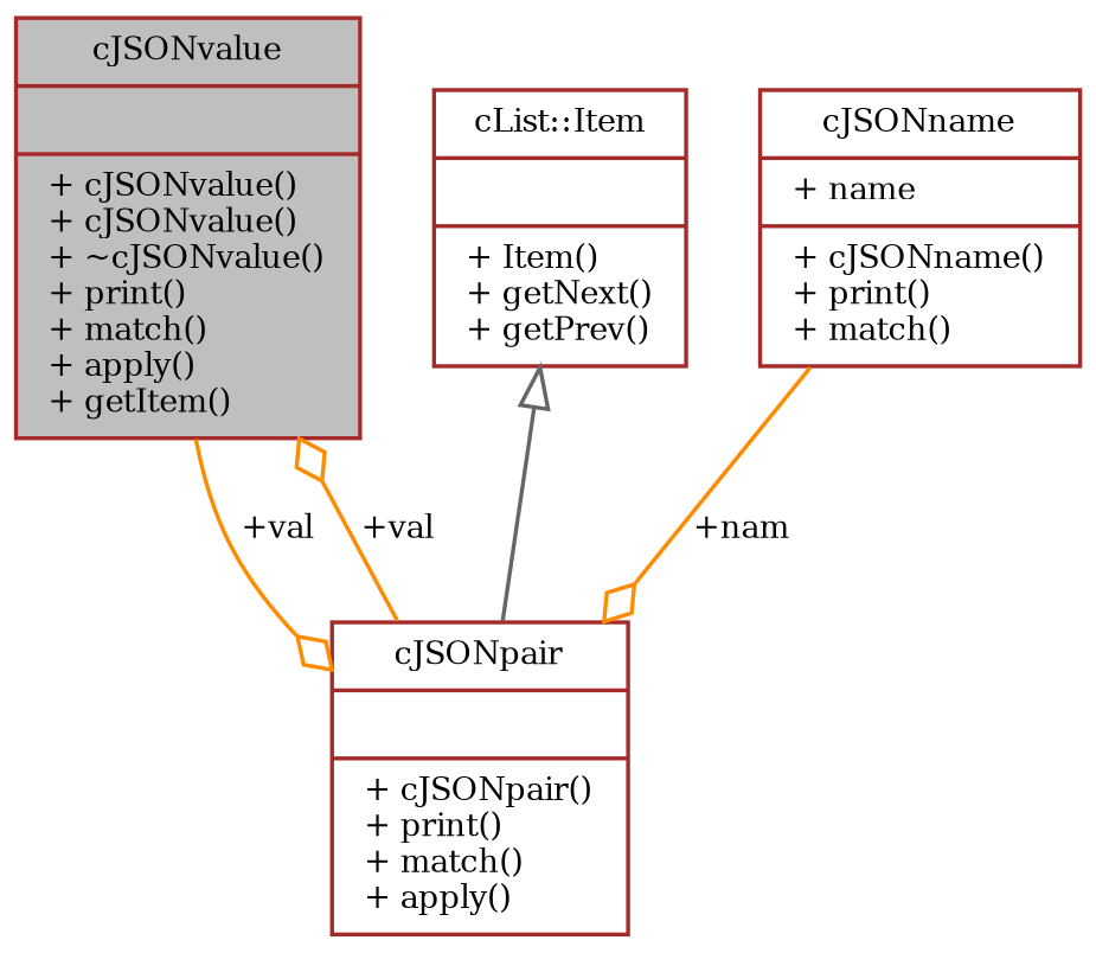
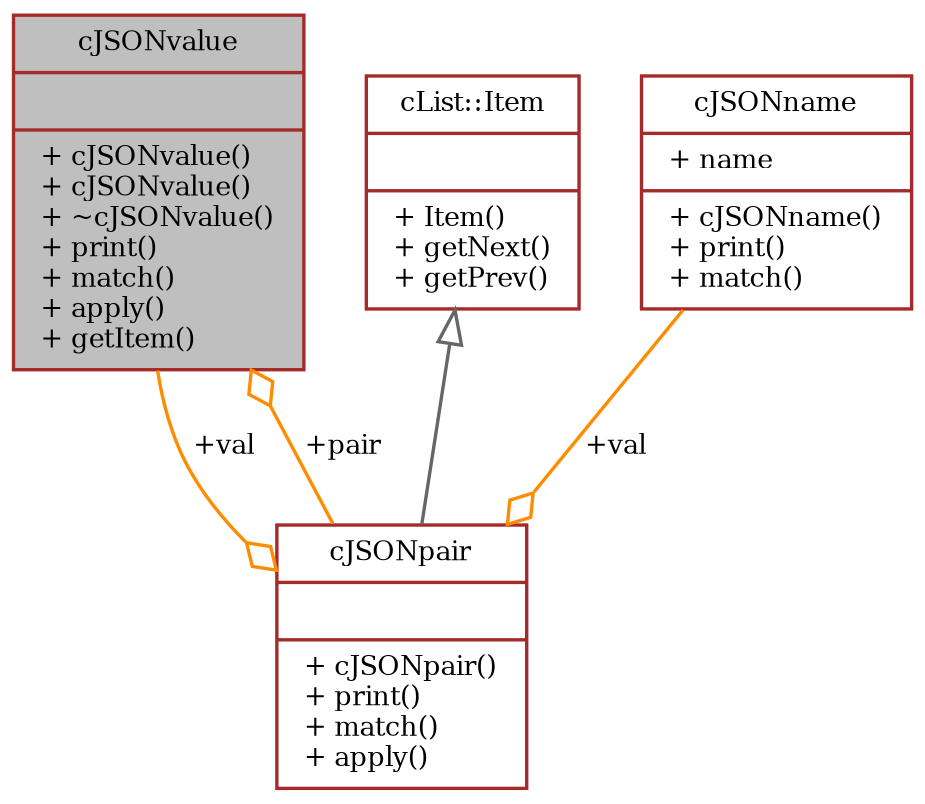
  digraph {
    fontname="DejaVu Serif"
    node [color=brown fillcolor=white fontname="DejaVu Serif" fontsize=8 shape=record style=filled]
    edge [arrowhead=odiamond color=darkorange fontname="DejaVu Serif" fontsize=8 labelfontname=Sans labelfontsize=8 style=solid]
    n1 [fillcolor=grey75 fontcolor=black height=0.2 label="{cJSONvalue\n||+ cJSONvalue()\l+ cJSONvalue()\l+ ~cJSONvalue()\l+ print()\l+ match()\l+ apply()\l+ getItem()\l}" width=0.4]
    n2 [height=0.2 label="{cJSONpair\n||+ cJSONpair()\l+ print()\l+ match()\l+ apply()\l}" width=0.4]
    n3 [height=0.2 label="{cList::Item\n||+ Item()\l+ getNext()\l+ getPrev()\l}" width=0.4]
    n4 [height=0.2 label="{cJSONname\n|+ name\l|+ cJSONname()\l+ print()\l+ match()\l}" width=0.4]
    n1 -> n2 [label=" +val"]
-   n2 -> n1 [label=" +val"]
+   n2 -> n1 [label=" +pair"]
    n3 -> n2 [arrowtail=onormal color=gray40 dir=back arrowhead=""]
-   n4 -> n2 [label=" +nam"]
+   n4 -> n2 [label=" +val"]
  }
